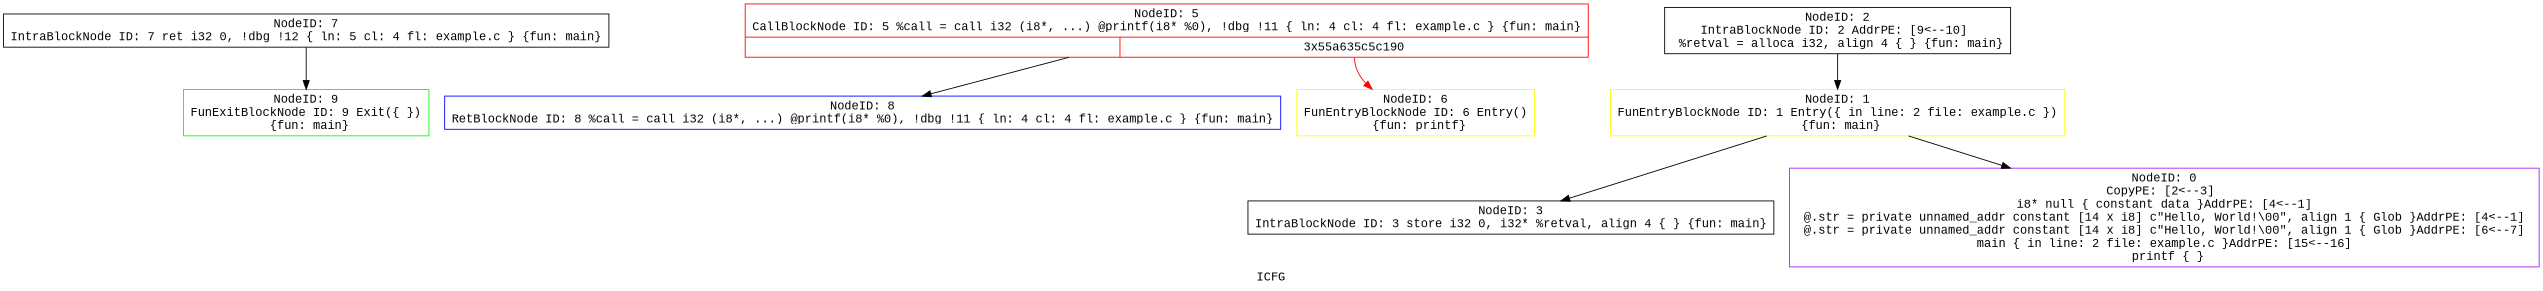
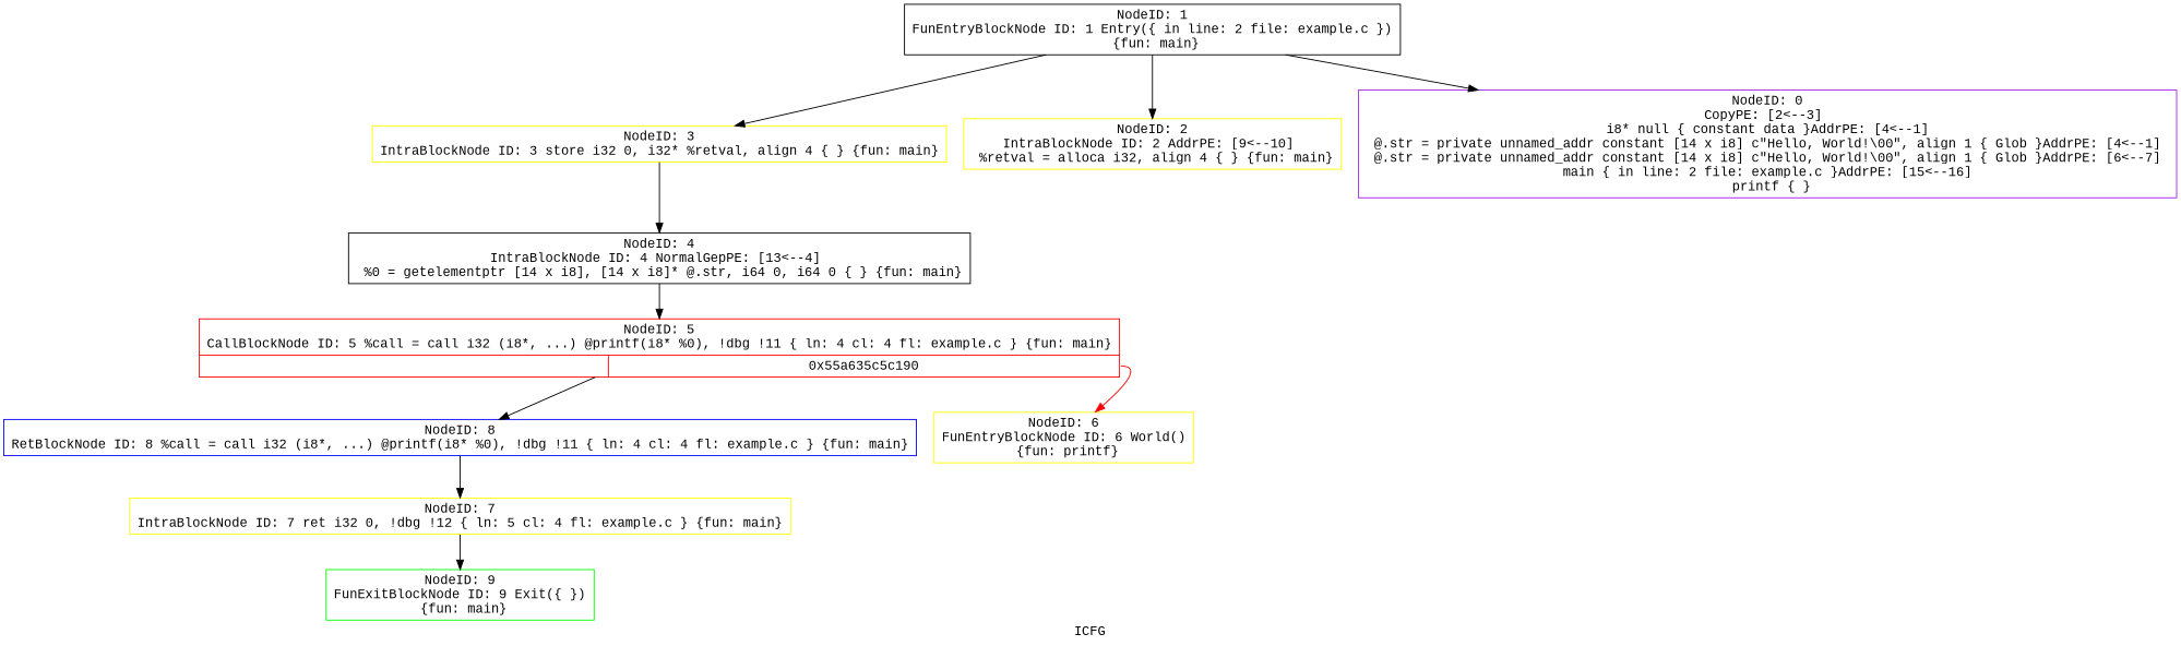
  digraph {
    fontname="Liberation Mono"
    label=ICFG
    node [color=black fontname="Liberation Mono" shape=record]
    edge [fontname="Liberation Mono" style=solid]
    n1 [color=green label="{NodeID: 9\nFunExitBlockNode ID: 9 Exit(\{  \})\n \{fun: main\}}"]
    n2 [color=blue label="{NodeID: 8\nRetBlockNode ID: 8   %call = call i32 (i8*, ...) @printf(i8* %0), !dbg !11 \{ ln: 4  cl: 4  fl: example.c \} \{fun: main\}}"]
-   n3 [label="{NodeID: 7\nIntraBlockNode ID: 7      ret i32 0, !dbg !12 \{ ln: 5  cl: 4  fl: example.c \}    \{fun: main\}}"]
-   n4 [color=yellow label="{NodeID: 6\nFunEntryBlockNode ID: 6 Entry()\n \{fun: printf\}}"]
-   n5 [color=red label="{NodeID: 5\nCallBlockNode ID: 5   %call = call i32 (i8*, ...) @printf(i8* %0), !dbg !11 \{ ln: 4  cl: 4  fl: example.c \} \{fun: main\}|{|<s1>3x55a635c5c190}}"]
-   n7 [label="{NodeID: 3\nIntraBlockNode ID: 3      store i32 0, i32* %retval, align 4 \{  \}    \{fun: main\}}"]
-   n8 [label="{NodeID: 2\nIntraBlockNode ID: 2   AddrPE: [9\<--10]  \n   %retval = alloca i32, align 4 \{  \} \{fun: main\}}"]
-   n9 [color=yellow label="{NodeID: 1\nFunEntryBlockNode ID: 1 Entry(\{ in line: 2 file: example.c \})\n \{fun: main\}}"]
+   n3 [color=yellow label="{NodeID: 7\nIntraBlockNode ID: 7      ret i32 0, !dbg !12 \{ ln: 5  cl: 4  fl: example.c \}    \{fun: main\}}"]
+   n4 [color=yellow label="{NodeID: 6\nFunEntryBlockNode ID: 6 World()\n \{fun: printf\}}"]
+   n5 [color=red label="{NodeID: 5\nCallBlockNode ID: 5   %call = call i32 (i8*, ...) @printf(i8* %0), !dbg !11 \{ ln: 4  cl: 4  fl: example.c \} \{fun: main\}|{|<s1>0x55a635c5c190}}"]
+   n6 [label="{NodeID: 4\nIntraBlockNode ID: 4   NormalGepPE: [13\<--4]  \n   %0 = getelementptr [14 x i8], [14 x i8]* @.str, i64 0, i64 0 \{  \} \{fun: main\}}"]
+   n7 [color=yellow label="{NodeID: 3\nIntraBlockNode ID: 3      store i32 0, i32* %retval, align 4 \{  \}    \{fun: main\}}"]
+   n8 [color=yellow label="{NodeID: 2\nIntraBlockNode ID: 2   AddrPE: [9\<--10]  \n   %retval = alloca i32, align 4 \{  \} \{fun: main\}}"]
+   n9 [label="{NodeID: 1\nFunEntryBlockNode ID: 1 Entry(\{ in line: 2 file: example.c \})\n \{fun: main\}}"]
    n10 [color=purple label="{NodeID: 0\nCopyPE: [2\<--3]  \n i8* null \{ constant data \}AddrPE: [4\<--1]  \n @.str = private unnamed_addr constant [14 x i8] c\"Hello, World!\\00\", align 1 \{ Glob  \}AddrPE: [4\<--1]  \n @.str = private unnamed_addr constant [14 x i8] c\"Hello, World!\\00\", align 1 \{ Glob  \}AddrPE: [6\<--7]  \n main \{ in line: 2 file: example.c \}AddrPE: [15\<--16]  \n printf \{  \}}"]
+   n2 -> n3
    n3 -> n1
    n5 -> n2
    n5 -> n4 [color=red tailport=s1]
+   n6 -> n5
+   n7 -> n6
    n9 -> n7
-   n8 -> n9
+   n9 -> n8
    n9 -> n10
  }
